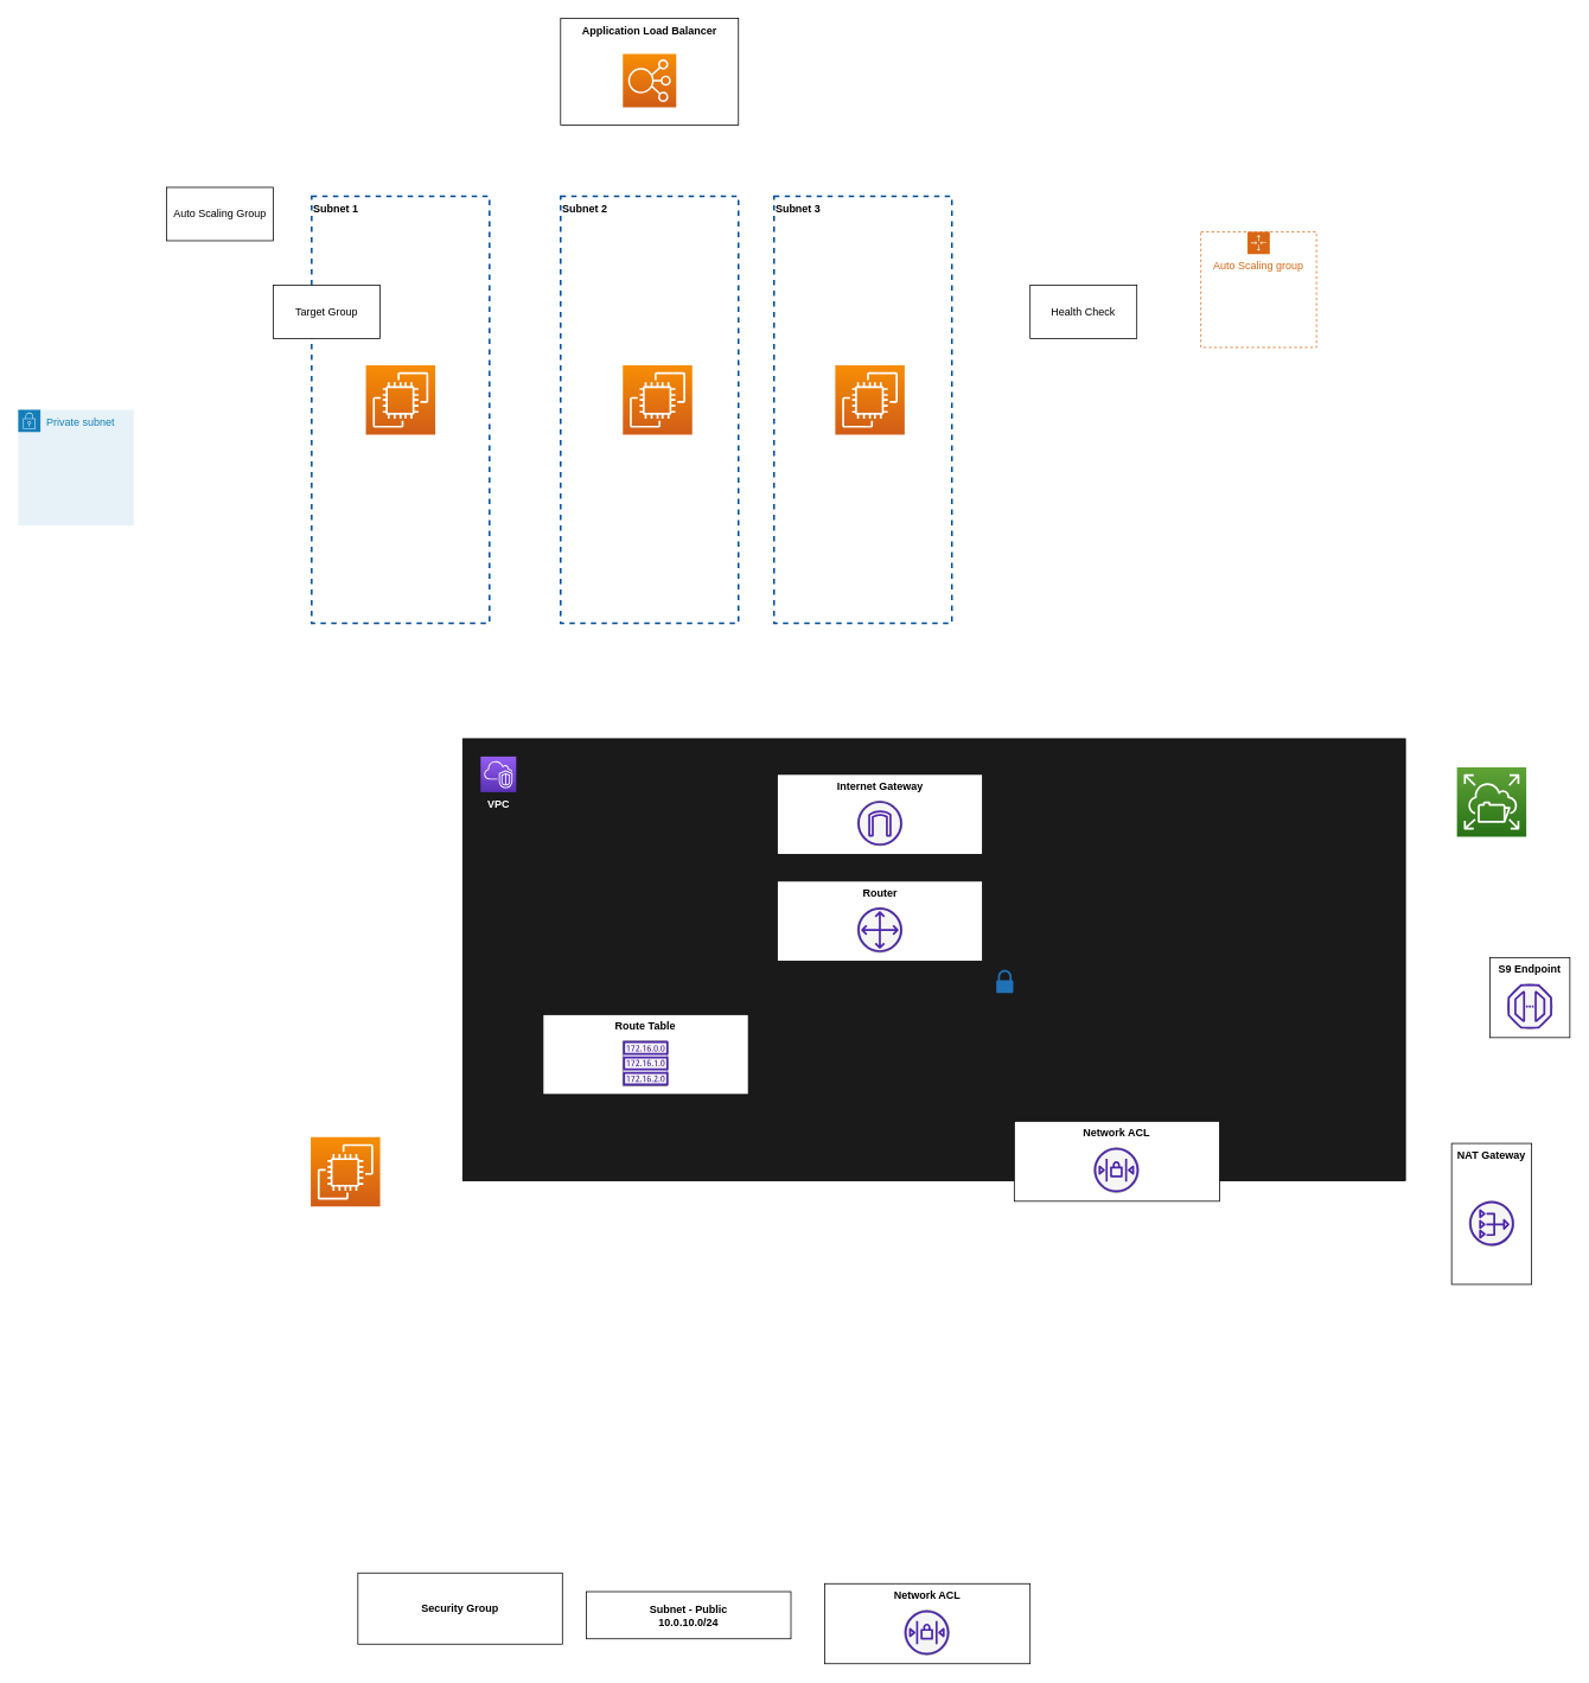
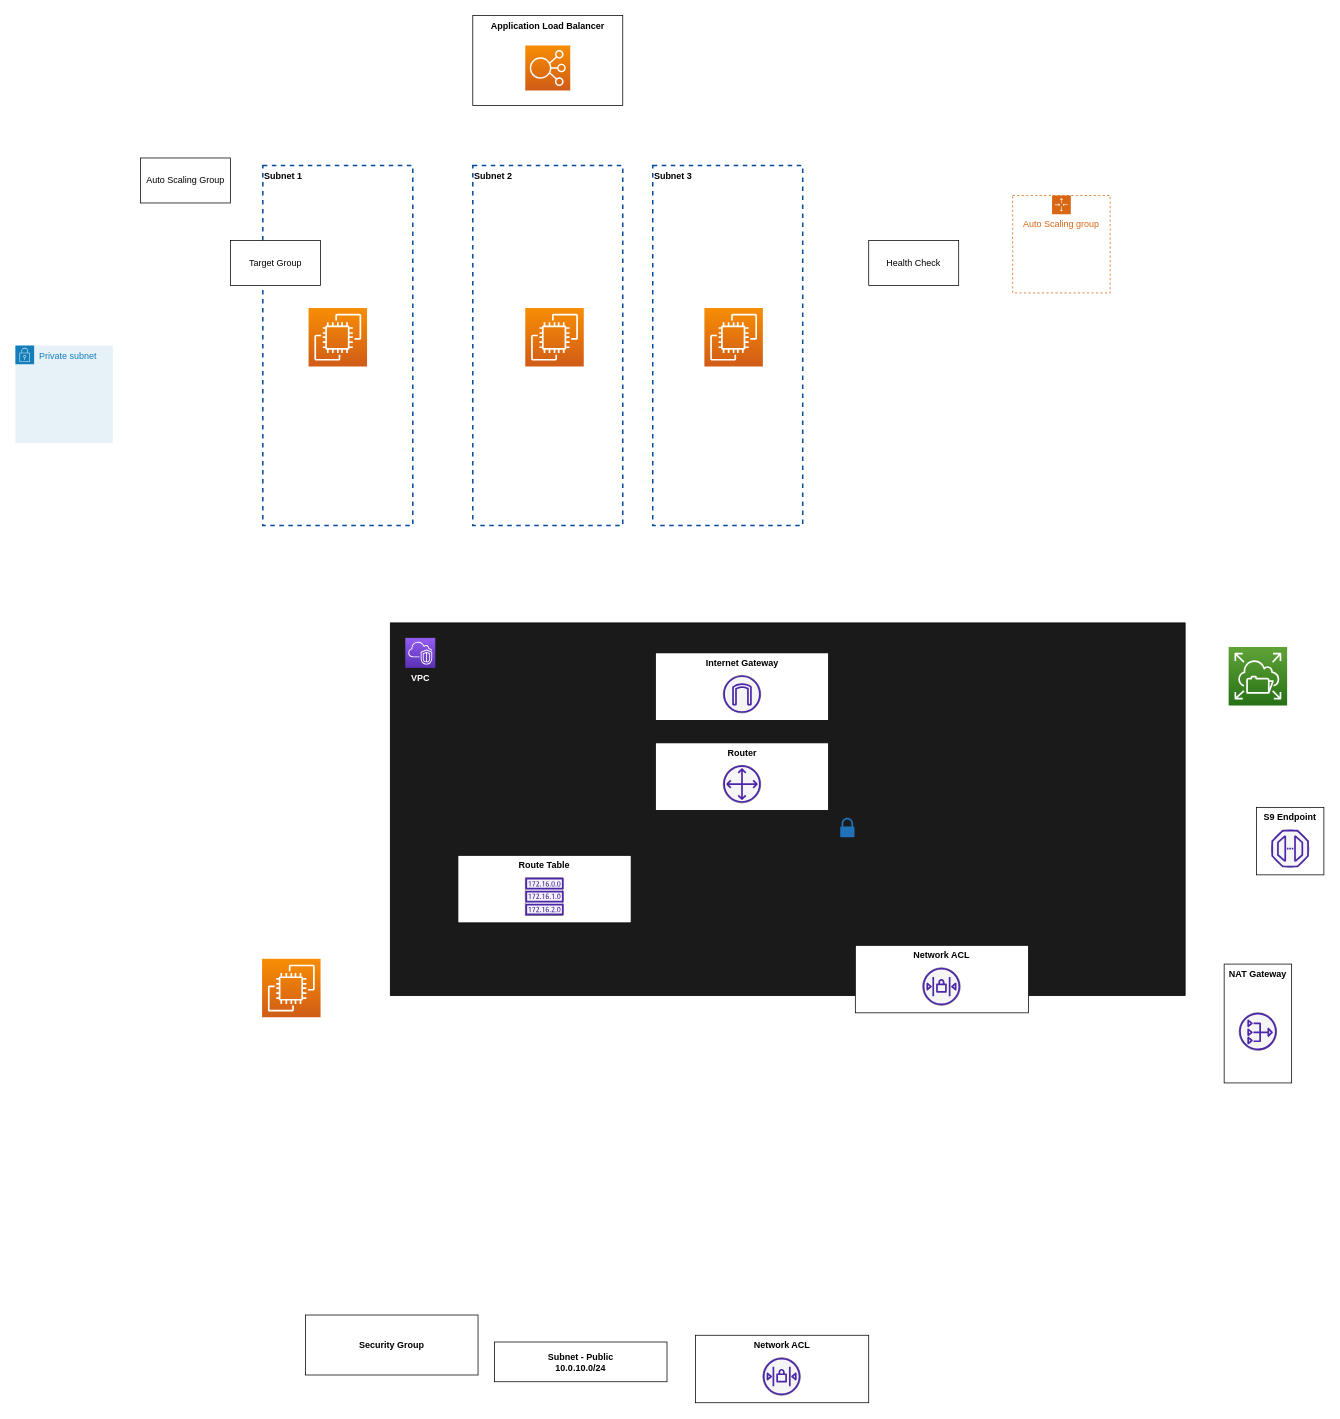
  <mxCell id="0" />
  <mxCell id="1" parent="0" />
  <mxCell id="2" value="Application Load Balancer" style="rounded=0;whiteSpace=wrap;html=1;verticalAlign=top;fontStyle=1" parent="1" vertex="1"><mxGeometry x="630" y="20" width="200" height="120" as="geometry" /></mxCell>
  <mxCell id="3" value="" style="rounded=0;whiteSpace=wrap;html=1;verticalAlign=top;fontStyle=1;fillColor=#1A1A1A;" parent="1" vertex="1"><mxGeometry x="520" y="830" width="1060" height="497" as="geometry" /></mxCell>
  <mxCell id="4" value="Internet Gateway" style="rounded=0;whiteSpace=wrap;html=1;verticalAlign=top;fontStyle=1" parent="1" vertex="1"><mxGeometry x="873.5" y="870" width="231" height="90" as="geometry" /></mxCell>
  <mxCell id="5" value="VPC" style="sketch=0;points=[[0,0,0],[0.25,0,0],[0.5,0,0],[0.75,0,0],[1,0,0],[0,1,0],[0.25,1,0],[0.5,1,0],[0.75,1,0],[1,1,0],[0,0.25,0],[0,0.5,0],[0,0.75,0],[1,0.25,0],[1,0.5,0],[1,0.75,0]];outlineConnect=0;fontColor=#FFFFFF;gradientColor=#945DF2;gradientDirection=north;fillColor=#5A30B5;strokeColor=#ffffff;dashed=0;verticalLabelPosition=bottom;verticalAlign=top;align=center;html=1;fontSize=12;fontStyle=1;aspect=fixed;shape=mxgraph.aws4.resourceIcon;resIcon=mxgraph.aws4.vpc;labelPosition=center;" parent="1" vertex="1"><mxGeometry x="540" y="850" width="40" height="40" as="geometry" /></mxCell>
  <mxCell id="6" value="" style="ellipse;whiteSpace=wrap;html=1;aspect=fixed;fillColor=#f5f5f5;fontColor=#333333;strokeColor=#666666;" parent="1" vertex="1"><mxGeometry x="964" y="900" width="50" height="50" as="geometry" /></mxCell>
  <mxCell id="7" value="" style="sketch=0;outlineConnect=0;fontColor=#232F3E;gradientColor=none;fillColor=#4D27AA;strokeColor=none;dashed=0;verticalLabelPosition=bottom;verticalAlign=top;align=center;html=1;fontSize=12;fontStyle=0;aspect=fixed;pointerEvents=1;shape=mxgraph.aws4.internet_gateway;" parent="1" vertex="1"><mxGeometry x="964" y="900" width="50" height="50" as="geometry" /></mxCell>
  <mxCell id="8" value="Router" style="rounded=0;whiteSpace=wrap;html=1;verticalAlign=top;fontStyle=1" parent="1" vertex="1"><mxGeometry x="873.5" y="990" width="231" height="90" as="geometry" /></mxCell>
  <mxCell id="9" value="" style="ellipse;whiteSpace=wrap;html=1;aspect=fixed;fillColor=#f5f5f5;fontColor=#333333;strokeColor=#666666;" parent="1" vertex="1"><mxGeometry x="964" y="1020" width="50" height="50" as="geometry" /></mxCell>
  <mxCell id="10" value="" style="sketch=0;outlineConnect=0;fontColor=#232F3E;gradientColor=none;fillColor=#4D27AA;strokeColor=none;dashed=0;verticalLabelPosition=bottom;verticalAlign=top;align=center;html=1;fontSize=12;fontStyle=0;aspect=fixed;pointerEvents=1;shape=mxgraph.aws4.customer_gateway;" parent="1" vertex="1"><mxGeometry x="964" y="1020" width="50" height="50" as="geometry" /></mxCell>
  <mxCell id="11" value="Subnet - Public&lt;br&gt;10.0.10.0/24" style="rounded=0;whiteSpace=wrap;html=1;verticalAlign=middle;fontStyle=1" parent="1" vertex="1"><mxGeometry x="659" y="1789" width="230" height="53" as="geometry" /></mxCell>
  <mxCell id="12" value="Network ACL" style="rounded=0;whiteSpace=wrap;html=1;verticalAlign=top;fontStyle=1" parent="1" vertex="1"><mxGeometry x="927" y="1780" width="231" height="90" as="geometry" /></mxCell>
  <mxCell id="13" value="" style="ellipse;whiteSpace=wrap;html=1;aspect=fixed;fillColor=#f5f5f5;fontColor=#333333;strokeColor=#666666;" parent="1" vertex="1"><mxGeometry x="1016.84" y="1810" width="50" height="50" as="geometry" /></mxCell>
  <mxCell id="14" value="" style="sketch=0;outlineConnect=0;fontColor=#232F3E;gradientColor=none;fillColor=#4D27AA;strokeColor=none;dashed=0;verticalLabelPosition=bottom;verticalAlign=top;align=center;html=1;fontSize=12;fontStyle=0;aspect=fixed;pointerEvents=1;shape=mxgraph.aws4.network_access_control_list;" parent="1" vertex="1"><mxGeometry x="1016.84" y="1810" width="50" height="50" as="geometry" /></mxCell>
- <mxCell id="15" value="Security Group" style="rounded=0;whiteSpace=wrap;html=1;verticalAlign=middle;fontStyle=1" parent="1" vertex="1"><mxGeometry x="402" y="1768" width="230" height="80" as="geometry" /></mxCell>
+ <mxCell id="15" value="Security Group" style="rounded=0;whiteSpace=wrap;html=1;verticalAlign=middle;fontStyle=1" parent="1" vertex="1"><mxGeometry x="407" y="1753" width="230" height="80" as="geometry" /></mxCell>
  <mxCell id="16" value="Route Table" style="rounded=0;whiteSpace=wrap;html=1;verticalAlign=top;fontStyle=1" parent="1" vertex="1"><mxGeometry x="610.16" y="1140" width="231" height="90" as="geometry" /></mxCell>
  <mxCell id="17" value="" style="rounded=0;whiteSpace=wrap;html=1;strokeColor=#666666;fillColor=#f5f5f5;fontColor=#333333;" parent="1" vertex="1"><mxGeometry x="700" y="1170" width="50.16" height="50" as="geometry" /></mxCell>
  <mxCell id="18" value="" style="sketch=0;outlineConnect=0;fontColor=#232F3E;gradientColor=none;fillColor=#4D27AA;strokeColor=none;dashed=0;verticalLabelPosition=bottom;verticalAlign=top;align=center;html=1;fontSize=12;fontStyle=0;aspect=fixed;pointerEvents=1;shape=mxgraph.aws4.route_table;" parent="1" vertex="1"><mxGeometry x="700" y="1170" width="51.32" height="50" as="geometry" /></mxCell>
  <mxCell id="19" value="Subnet 1" style="rounded=0;whiteSpace=wrap;html=1;fillColor=none;strokeWidth=2;strokeColor=#004C99;dashed=1;verticalAlign=top;align=left;fontStyle=1" parent="1" vertex="1"><mxGeometry y="220" width="200" height="480" as="geometry" x="350" /></mxCell>
  <mxCell id="20" value="Network ACL" style="rounded=0;whiteSpace=wrap;html=1;verticalAlign=top;fontStyle=1" parent="1" vertex="1"><mxGeometry x="1140.16" y="1260" width="231" height="90" as="geometry" /></mxCell>
  <mxCell id="21" value="" style="ellipse;whiteSpace=wrap;html=1;aspect=fixed;fillColor=#f5f5f5;fontColor=#333333;strokeColor=#666666;" parent="1" vertex="1"><mxGeometry x="1230" y="1290" width="50" height="50" as="geometry" /></mxCell>
  <mxCell id="22" value="" style="sketch=0;outlineConnect=0;fontColor=#232F3E;gradientColor=none;fillColor=#4D27AA;strokeColor=none;dashed=0;verticalLabelPosition=bottom;verticalAlign=top;align=center;html=1;fontSize=12;fontStyle=0;aspect=fixed;pointerEvents=1;shape=mxgraph.aws4.network_access_control_list;" parent="1" vertex="1"><mxGeometry x="1230" y="1290" width="50" height="50" as="geometry" /></mxCell>
  <mxCell id="23" value="S9 Endpoint" style="rounded=0;whiteSpace=wrap;html=1;verticalAlign=top;fontStyle=1" parent="1" vertex="1"><mxGeometry x="1675" y="1076" width="90" height="90" as="geometry" /></mxCell>
  <mxCell id="24" value="" style="ellipse;whiteSpace=wrap;html=1;aspect=fixed;fillColor=#f5f5f5;fontColor=#333333;strokeColor=#666666;" parent="1" vertex="1"><mxGeometry x="1695" y="1106" width="50" height="50" as="geometry" /></mxCell>
  <mxCell id="25" value="" style="sketch=0;outlineConnect=0;fontColor=#232F3E;gradientColor=none;fillColor=#4D27AA;strokeColor=none;dashed=0;verticalLabelPosition=bottom;verticalAlign=top;align=center;html=1;fontSize=12;fontStyle=0;aspect=fixed;pointerEvents=1;shape=mxgraph.aws4.endpoint;" parent="1" vertex="1"><mxGeometry x="1695" y="1106" width="50" height="50" as="geometry" /></mxCell>
  <mxCell id="26" value="" style="sketch=0;pointerEvents=1;shadow=0;dashed=0;html=1;strokeColor=none;labelPosition=center;verticalLabelPosition=bottom;verticalAlign=top;outlineConnect=0;align=center;shape=mxgraph.office.security.lock_protected;fillColor=#2072B8;" parent="1" vertex="1"><mxGeometry x="1120" y="1090" width="19" height="26" as="geometry" /></mxCell>
  <mxCell id="27" value="" style="sketch=0;points=[[0,0,0],[0.25,0,0],[0.5,0,0],[0.75,0,0],[1,0,0],[0,1,0],[0.25,1,0],[0.5,1,0],[0.75,1,0],[1,1,0],[0,0.25,0],[0,0.5,0],[0,0.75,0],[1,0.25,0],[1,0.5,0],[1,0.75,0]];outlineConnect=0;fontColor=#232F3E;gradientColor=#60A337;gradientDirection=north;fillColor=#277116;strokeColor=#ffffff;dashed=0;verticalLabelPosition=bottom;verticalAlign=top;align=center;html=1;fontSize=12;fontStyle=0;aspect=fixed;shape=mxgraph.aws4.resourceIcon;resIcon=mxgraph.aws4.elastic_file_system;" parent="1" vertex="1"><mxGeometry x="1638" y="862" width="78" height="78" as="geometry" /></mxCell>
  <mxCell id="28" value="EC2 Instance&lt;br&gt;Web" style="sketch=0;points=[[0,0,0],[0.25,0,0],[0.5,0,0],[0.75,0,0],[1,0,0],[0,1,0],[0.25,1,0],[0.5,1,0],[0.75,1,0],[1,1,0],[0,0.25,0],[0,0.5,0],[0,0.75,0],[1,0.25,0],[1,0.5,0],[1,0.75,0]];outlineConnect=0;fontColor=#FFFFFF;gradientColor=#F78E04;gradientDirection=north;fillColor=#D05C17;strokeColor=#ffffff;dashed=0;verticalLabelPosition=bottom;verticalAlign=top;align=center;html=1;fontSize=12;fontStyle=1;aspect=fixed;shape=mxgraph.aws4.resourceIcon;resIcon=mxgraph.aws4.ec2;" parent="1" vertex="1"><mxGeometry x="349" y="1278" width="78" height="78" as="geometry" /></mxCell>
  <mxCell id="29" value="" style="group" parent="1" vertex="1" connectable="0"><mxGeometry x="1652" y="1350" width="70" height="93.5" as="geometry" /></mxCell>
  <mxCell id="30" value="NAT Gateway" style="rounded=0;whiteSpace=wrap;html=1;verticalAlign=top;fontStyle=1" parent="29" vertex="1"><mxGeometry x="-20" y="-65" width="90" height="158.5" as="geometry" /></mxCell>
  <mxCell id="31" value="" style="ellipse;whiteSpace=wrap;html=1;aspect=fixed;fillColor=#f5f5f5;fontColor=#333333;strokeColor=#666666;" parent="29" vertex="1"><mxGeometry width="50" height="50" as="geometry" /></mxCell>
  <mxCell id="32" value="" style="sketch=0;outlineConnect=0;fontColor=#232F3E;gradientColor=none;fillColor=#4D27AA;strokeColor=none;dashed=0;verticalLabelPosition=bottom;verticalAlign=top;align=center;html=1;fontSize=12;fontStyle=0;aspect=fixed;pointerEvents=1;shape=mxgraph.aws4.nat_gateway;" parent="29" vertex="1"><mxGeometry width="50" height="50" as="geometry" /></mxCell>
  <mxCell id="33" value="" style="sketch=0;points=[[0,0,0],[0.25,0,0],[0.5,0,0],[0.75,0,0],[1,0,0],[0,1,0],[0.25,1,0],[0.5,1,0],[0.75,1,0],[1,1,0],[0,0.25,0],[0,0.5,0],[0,0.75,0],[1,0.25,0],[1,0.5,0],[1,0.75,0]];outlineConnect=0;fontColor=#FFFFFF;gradientColor=#F78E04;gradientDirection=north;fillColor=#D05C17;strokeColor=#ffffff;dashed=0;verticalLabelPosition=bottom;verticalAlign=top;align=center;html=1;fontSize=12;fontStyle=1;aspect=fixed;shape=mxgraph.aws4.resourceIcon;resIcon=mxgraph.aws4.elastic_load_balancing;" parent="1" vertex="1"><mxGeometry x="700" y="60" width="60" height="60" as="geometry" /></mxCell>
  <mxCell id="34" value="Subnet 2" style="rounded=0;whiteSpace=wrap;html=1;fillColor=none;strokeWidth=2;strokeColor=#004C99;dashed=1;verticalAlign=top;align=left;fontStyle=1" parent="1" vertex="1"><mxGeometry x="630" y="220" width="200" height="480" as="geometry" /></mxCell>
  <mxCell id="35" value="Subnet 3" style="rounded=0;whiteSpace=wrap;html=1;fillColor=none;strokeWidth=2;strokeColor=#004C99;dashed=1;verticalAlign=top;align=left;fontStyle=1" parent="1" vertex="1"><mxGeometry x="870" y="220" width="200" height="480" as="geometry" /></mxCell>
  <mxCell id="36" value="Instance" style="sketch=0;points=[[0,0,0],[0.25,0,0],[0.5,0,0],[0.75,0,0],[1,0,0],[0,1,0],[0.25,1,0],[0.5,1,0],[0.75,1,0],[1,1,0],[0,0.25,0],[0,0.5,0],[0,0.75,0],[1,0.25,0],[1,0.5,0],[1,0.75,0]];outlineConnect=0;fontColor=#FFFFFF;gradientColor=#F78E04;gradientDirection=north;fillColor=#D05C17;strokeColor=#ffffff;dashed=0;verticalLabelPosition=bottom;verticalAlign=top;align=center;html=1;fontSize=12;fontStyle=1;aspect=fixed;shape=mxgraph.aws4.resourceIcon;resIcon=mxgraph.aws4.ec2;" parent="1" vertex="1"><mxGeometry x="411" y="410" width="78" height="78" as="geometry" /></mxCell>
  <mxCell id="37" value="Instance" style="sketch=0;points=[[0,0,0],[0.25,0,0],[0.5,0,0],[0.75,0,0],[1,0,0],[0,1,0],[0.25,1,0],[0.5,1,0],[0.75,1,0],[1,1,0],[0,0.25,0],[0,0.5,0],[0,0.75,0],[1,0.25,0],[1,0.5,0],[1,0.75,0]];outlineConnect=0;fontColor=#FFFFFF;gradientColor=#F78E04;gradientDirection=north;fillColor=#D05C17;strokeColor=#ffffff;dashed=0;verticalLabelPosition=bottom;verticalAlign=top;align=center;html=1;fontSize=12;fontStyle=1;aspect=fixed;shape=mxgraph.aws4.resourceIcon;resIcon=mxgraph.aws4.ec2;" parent="1" vertex="1"><mxGeometry x="700" y="410" width="78" height="78" as="geometry" /></mxCell>
  <mxCell id="38" value="Instance" style="sketch=0;points=[[0,0,0],[0.25,0,0],[0.5,0,0],[0.75,0,0],[1,0,0],[0,1,0],[0.25,1,0],[0.5,1,0],[0.75,1,0],[1,1,0],[0,0.25,0],[0,0.5,0],[0,0.75,0],[1,0.25,0],[1,0.5,0],[1,0.75,0]];outlineConnect=0;fontColor=#FFFFFF;gradientColor=#F78E04;gradientDirection=north;fillColor=#D05C17;strokeColor=#ffffff;dashed=0;verticalLabelPosition=bottom;verticalAlign=top;align=center;html=1;fontSize=12;fontStyle=1;aspect=fixed;shape=mxgraph.aws4.resourceIcon;resIcon=mxgraph.aws4.ec2;" parent="1" vertex="1"><mxGeometry x="938.84" y="410" width="78" height="78" as="geometry" /></mxCell>
  <mxCell id="39" value="Target Group" style="rounded=0;whiteSpace=wrap;html=1;" vertex="1" parent="1"><mxGeometry x="307" y="320" width="120" height="60" as="geometry" /></mxCell>
  <mxCell id="40" value="Health Check" style="rounded=0;whiteSpace=wrap;html=1;" vertex="1" parent="1"><mxGeometry x="1158" y="320" width="120" height="60" as="geometry" /></mxCell>
  <mxCell id="41" value="Auto Scaling Group" style="rounded=0;whiteSpace=wrap;html=1;" vertex="1" parent="1"><mxGeometry x="187" y="210" width="120" height="60" as="geometry" /></mxCell>
  <mxCell id="42" value="Auto Scaling group" style="points=[[0,0],[0.25,0],[0.5,0],[0.75,0],[1,0],[1,0.25],[1,0.5],[1,0.75],[1,1],[0.75,1],[0.5,1],[0.25,1],[0,1],[0,0.75],[0,0.5],[0,0.25]];outlineConnect=0;gradientColor=none;html=1;whiteSpace=wrap;fontSize=12;fontStyle=0;container=1;pointerEvents=0;collapsible=0;recursiveResize=0;shape=mxgraph.aws4.groupCenter;grIcon=mxgraph.aws4.group_auto_scaling_group;grStroke=1;strokeColor=#D86613;fillColor=none;verticalAlign=top;align=center;fontColor=#D86613;dashed=1;spacingTop=25;" vertex="1" parent="1"><mxGeometry x="1350" y="260" width="130" height="130" as="geometry" /></mxCell>
  <mxCell id="43" value="Private subnet" style="points=[[0,0],[0.25,0],[0.5,0],[0.75,0],[1,0],[1,0.25],[1,0.5],[1,0.75],[1,1],[0.75,1],[0.5,1],[0.25,1],[0,1],[0,0.75],[0,0.5],[0,0.25]];outlineConnect=0;gradientColor=none;html=1;whiteSpace=wrap;fontSize=12;fontStyle=0;container=1;pointerEvents=0;collapsible=0;recursiveResize=0;shape=mxgraph.aws4.group;grIcon=mxgraph.aws4.group_security_group;grStroke=0;strokeColor=#147EBA;fillColor=#E6F2F8;verticalAlign=top;align=left;spacingLeft=30;fontColor=#147EBA;dashed=0;" vertex="1" parent="1"><mxGeometry x="20" y="460" width="130" height="130" as="geometry" /></mxCell>
